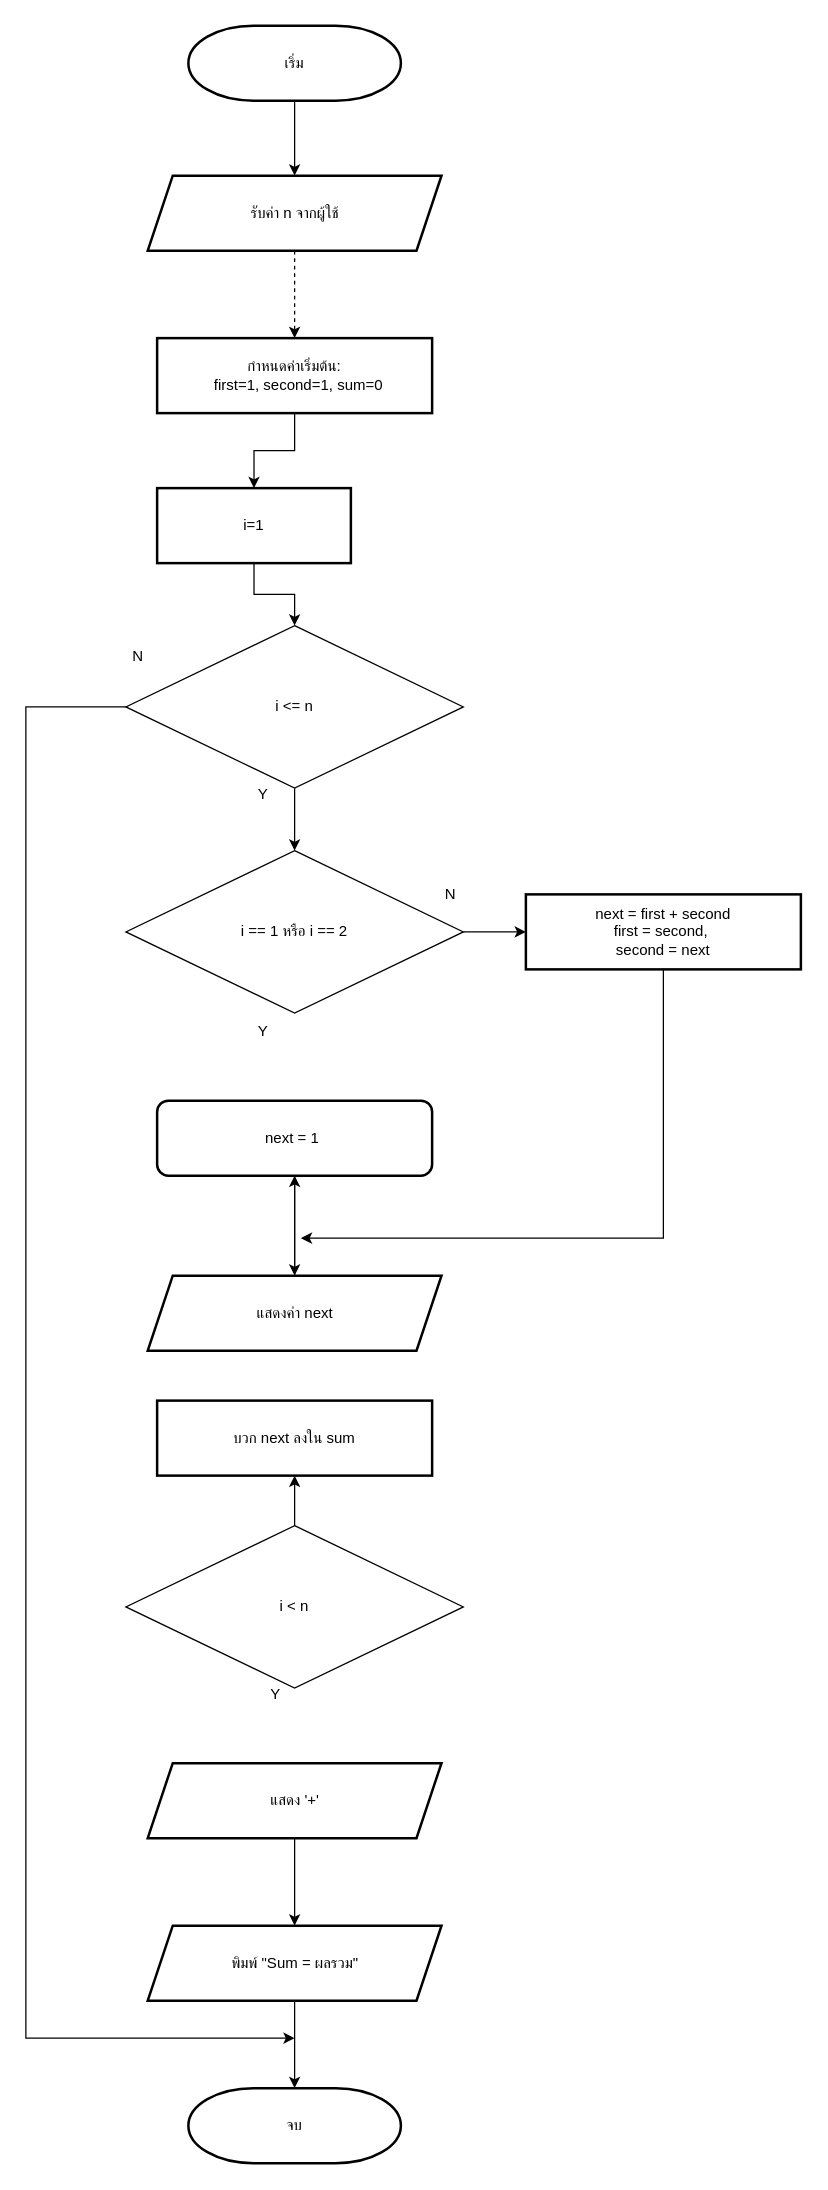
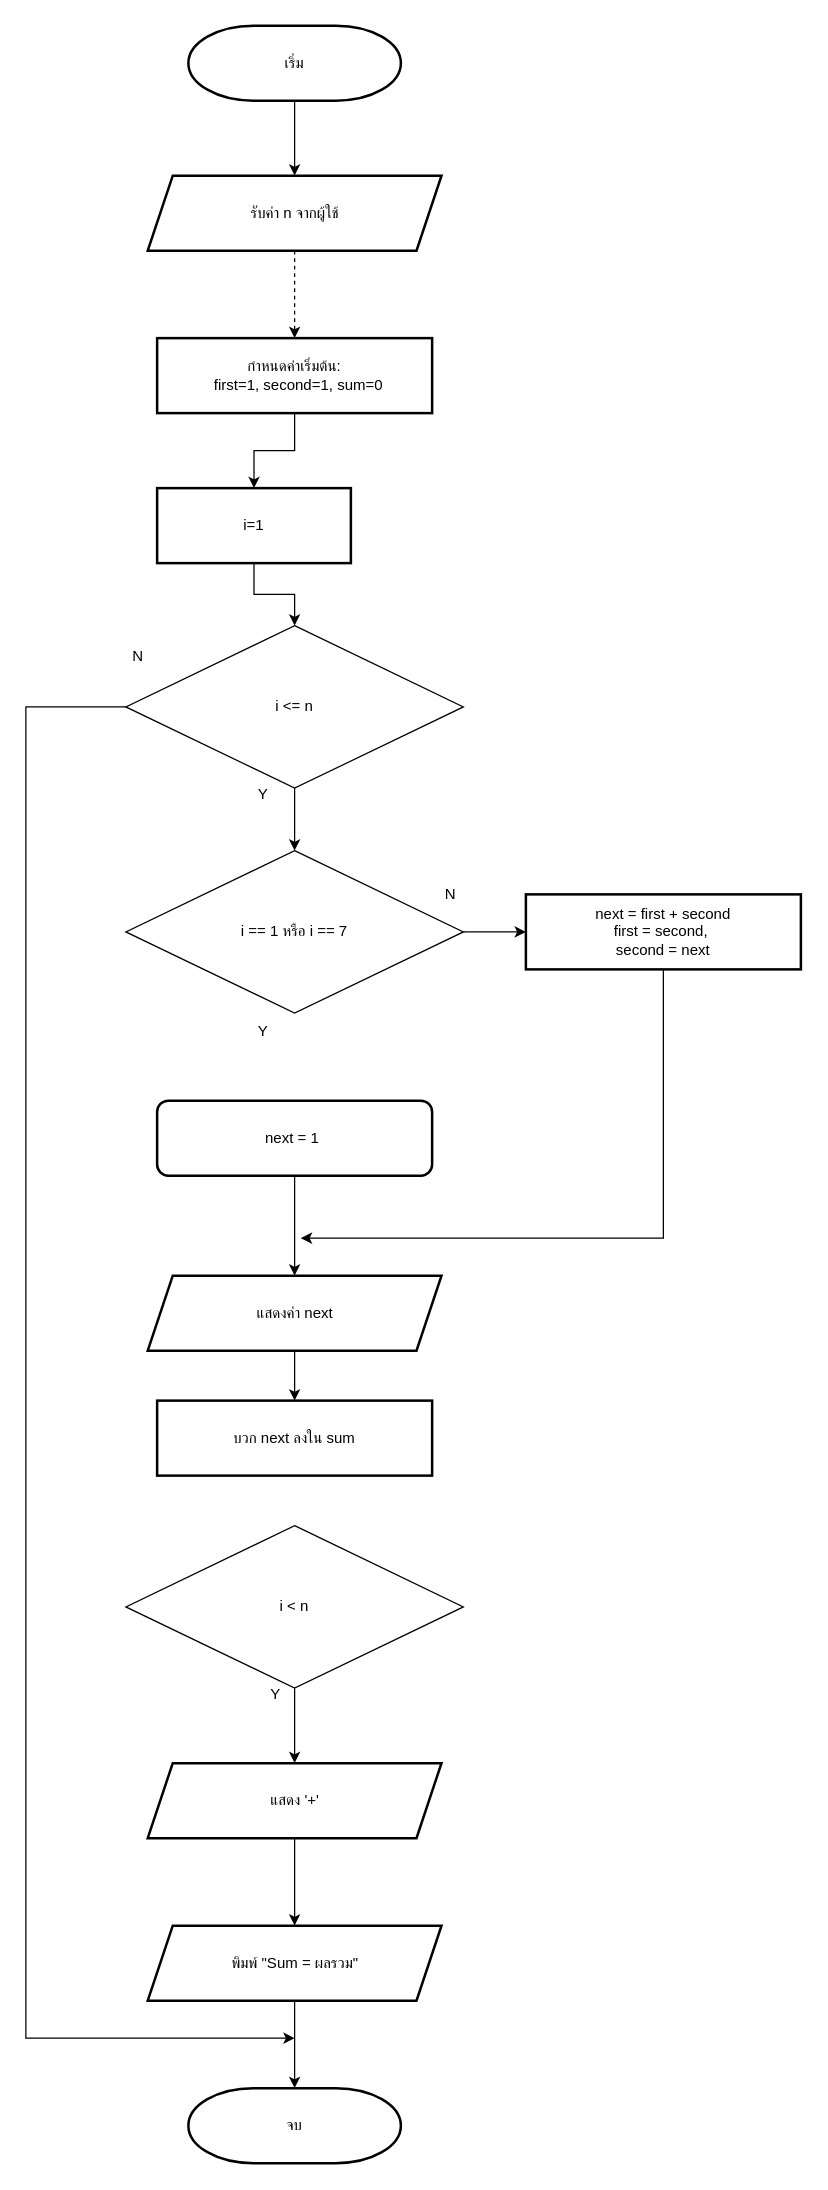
  <mxCell id="0" />
  <mxCell id="1" parent="0" />
  <mxCell id="2" value="" style="edgeStyle=orthogonalEdgeStyle;rounded=0;orthogonalLoop=1;jettySize=auto;html=1;" edge="1" parent="1" source="3" target="5"><mxGeometry relative="1" as="geometry" /></mxCell>
  <mxCell id="3" value="เริ่ม" style="strokeWidth=2;html=1;shape=mxgraph.flowchart.terminator;whiteSpace=wrap;" parent="1" vertex="1"><mxGeometry x="150" y="20" width="170" height="60" as="geometry" /></mxCell>
  <mxCell id="4" value="" style="edgeStyle=orthogonalEdgeStyle;rounded=0;orthogonalLoop=1;jettySize=auto;html=1;dashed=1;" edge="1" parent="1" source="5" target="7"><mxGeometry relative="1" as="geometry" /></mxCell>
  <mxCell id="5" value="&lt;div&gt;รับค่า n จากผู้ใช้&lt;br&gt;&lt;/div&gt;" style="shape=parallelogram;perimeter=parallelogramPerimeter;whiteSpace=wrap;html=1;fixedSize=1;strokeWidth=2;" vertex="1" parent="1"><mxGeometry x="117.5" y="140" width="235" height="60" as="geometry" /></mxCell>
  <mxCell id="6" value="" style="edgeStyle=orthogonalEdgeStyle;rounded=0;orthogonalLoop=1;jettySize=auto;html=1;" edge="1" parent="1" source="7" target="9"><mxGeometry relative="1" as="geometry" /></mxCell>
  <mxCell id="7" value="&lt;div&gt;กำหนดค่าเริ่มต้น:&lt;/div&gt;&lt;div&gt;&amp;nbsp; first=1, second=1, sum=0&lt;/div&gt;" style="whiteSpace=wrap;html=1;strokeWidth=2;" vertex="1" parent="1"><mxGeometry x="125" y="270" width="220" height="60" as="geometry" /></mxCell>
  <mxCell id="8" value="" style="edgeStyle=orthogonalEdgeStyle;rounded=0;orthogonalLoop=1;jettySize=auto;html=1;" edge="1" parent="1" source="9" target="12"><mxGeometry relative="1" as="geometry" /></mxCell>
  <mxCell id="9" value="i=1" style="whiteSpace=wrap;html=1;strokeWidth=2;" vertex="1" parent="1"><mxGeometry x="125" y="390" width="155" height="60" as="geometry" /></mxCell>
  <mxCell id="10" value="" style="edgeStyle=orthogonalEdgeStyle;rounded=0;orthogonalLoop=1;jettySize=auto;html=1;" edge="1" parent="1" source="12" target="14"><mxGeometry relative="1" as="geometry" /></mxCell>
  <mxCell id="11" style="edgeStyle=orthogonalEdgeStyle;rounded=0;orthogonalLoop=1;jettySize=auto;html=1;exitX=0;exitY=0.5;exitDx=0;exitDy=0;" edge="1" parent="1" source="12"><mxGeometry relative="1" as="geometry"><mxPoint x="235" y="1630" as="targetPoint" /><Array as="points"><mxPoint x="20" y="565" /><mxPoint x="20" y="1630" /></Array></mxGeometry></mxCell>
  <mxCell id="12" value="i &amp;lt;= n" style="rhombus;whiteSpace=wrap;html=1;" vertex="1" parent="1"><mxGeometry x="100" y="500" width="270" height="130" as="geometry" /></mxCell>
  <mxCell id="13" value="" style="edgeStyle=orthogonalEdgeStyle;rounded=0;orthogonalLoop=1;jettySize=auto;html=1;" edge="1" parent="1" source="14" target="21"><mxGeometry relative="1" as="geometry" /></mxCell>
- <mxCell id="14" value="i == 1 หรือ i == 2" style="rhombus;whiteSpace=wrap;html=1;" vertex="1" parent="1"><mxGeometry x="100" y="680" width="270" height="130" as="geometry" /></mxCell>
+ <mxCell id="14" value="i == 1 หรือ i == 7" style="rhombus;whiteSpace=wrap;html=1;" vertex="1" parent="1"><mxGeometry x="100" y="680" width="270" height="130" as="geometry" /></mxCell>
  <mxCell id="15" value="Y" style="text;html=1;align=center;verticalAlign=middle;whiteSpace=wrap;rounded=0;" vertex="1" parent="1"><mxGeometry x="180" y="620" width="60" height="30" as="geometry" /></mxCell>
  <mxCell id="16" value="Y" style="text;html=1;align=center;verticalAlign=middle;whiteSpace=wrap;rounded=0;" vertex="1" parent="1"><mxGeometry x="180" y="810" width="60" height="30" as="geometry" /></mxCell>
  <mxCell id="17" value="" style="edgeStyle=orthogonalEdgeStyle;rounded=0;orthogonalLoop=1;jettySize=auto;html=1;" edge="1" parent="1" source="18"><mxGeometry relative="1" as="geometry"><mxPoint x="235" y="1020" as="targetPoint" /></mxGeometry></mxCell>
  <mxCell id="18" value="next = 1&amp;nbsp;" style="whiteSpace=wrap;html=1;strokeWidth=2;rounded=1;" vertex="1" parent="1"><mxGeometry x="125" y="880" width="220" height="60" as="geometry" /></mxCell>
  <mxCell id="19" value="N" style="text;html=1;align=center;verticalAlign=middle;whiteSpace=wrap;rounded=0;" vertex="1" parent="1"><mxGeometry x="330" y="700" width="60" height="30" as="geometry" /></mxCell>
  <mxCell id="20" style="edgeStyle=orthogonalEdgeStyle;rounded=0;orthogonalLoop=1;jettySize=auto;html=1;exitX=0.5;exitY=1;exitDx=0;exitDy=0;" edge="1" parent="1" source="21"><mxGeometry relative="1" as="geometry"><mxPoint x="240" y="990" as="targetPoint" /><Array as="points"><mxPoint x="530" y="990" /></Array></mxGeometry></mxCell>
  <mxCell id="21" value="&lt;div&gt;next = first + second&lt;/div&gt;&lt;div&gt;first = second,&amp;nbsp;&lt;/div&gt;&lt;div&gt;second = next&lt;/div&gt;" style="whiteSpace=wrap;html=1;strokeWidth=2;" vertex="1" parent="1"><mxGeometry x="420" y="715" width="220" height="60" as="geometry" /></mxCell>
- <mxCell id="22" value="" style="edgeStyle=orthogonalEdgeStyle;rounded=0;orthogonalLoop=1;jettySize=auto;html=1;" edge="1" parent="1" source="23" target="18"><mxGeometry relative="1" as="geometry" /></mxCell>
+ <mxCell id="22" value="" style="edgeStyle=orthogonalEdgeStyle;rounded=0;orthogonalLoop=1;jettySize=auto;html=1;" edge="1" parent="1" source="23" target="24"><mxGeometry relative="1" as="geometry" /></mxCell>
  <mxCell id="23" value="&lt;div&gt;แสดงค่า next&lt;br&gt;&lt;/div&gt;" style="shape=parallelogram;perimeter=parallelogramPerimeter;whiteSpace=wrap;html=1;fixedSize=1;strokeWidth=2;" vertex="1" parent="1"><mxGeometry x="117.5" y="1020" width="235" height="60" as="geometry" /></mxCell>
  <mxCell id="24" value="บวก next ลงใน sum" style="whiteSpace=wrap;html=1;strokeWidth=2;" vertex="1" parent="1"><mxGeometry x="125" y="1120" width="220" height="60" as="geometry" /></mxCell>
- <mxCell id="25" value="" style="edgeStyle=orthogonalEdgeStyle;rounded=0;orthogonalLoop=1;jettySize=auto;html=1;" edge="1" parent="1" source="26" target="24"><mxGeometry relative="1" as="geometry" /></mxCell>
+ <mxCell id="25" value="" style="edgeStyle=orthogonalEdgeStyle;rounded=0;orthogonalLoop=1;jettySize=auto;html=1;" edge="1" parent="1" source="26" target="28"><mxGeometry relative="1" as="geometry" /></mxCell>
  <mxCell id="26" value="i &amp;lt; n" style="rhombus;whiteSpace=wrap;html=1;" vertex="1" parent="1"><mxGeometry x="100" y="1220" width="270" height="130" as="geometry" /></mxCell>
  <mxCell id="27" value="" style="edgeStyle=orthogonalEdgeStyle;rounded=0;orthogonalLoop=1;jettySize=auto;html=1;" edge="1" parent="1" source="28" target="31"><mxGeometry relative="1" as="geometry" /></mxCell>
  <mxCell id="28" value="แสดง '+'" style="shape=parallelogram;perimeter=parallelogramPerimeter;whiteSpace=wrap;html=1;fixedSize=1;strokeWidth=2;" vertex="1" parent="1"><mxGeometry x="117.5" y="1410" width="235" height="60" as="geometry" /></mxCell>
  <mxCell id="29" value="Y" style="text;html=1;align=center;verticalAlign=middle;whiteSpace=wrap;rounded=0;" vertex="1" parent="1"><mxGeometry x="190" y="1340" width="60" height="30" as="geometry" /></mxCell>
  <mxCell id="30" value="" style="edgeStyle=orthogonalEdgeStyle;rounded=0;orthogonalLoop=1;jettySize=auto;html=1;" edge="1" parent="1" source="31" target="32"><mxGeometry relative="1" as="geometry" /></mxCell>
  <mxCell id="31" value="&lt;div&gt;พิมพ์ &quot;Sum = ผลรวม&quot;&lt;br&gt;&lt;/div&gt;" style="shape=parallelogram;perimeter=parallelogramPerimeter;whiteSpace=wrap;html=1;fixedSize=1;strokeWidth=2;" vertex="1" parent="1"><mxGeometry x="117.5" y="1540" width="235" height="60" as="geometry" /></mxCell>
  <mxCell id="32" value="จบ" style="strokeWidth=2;html=1;shape=mxgraph.flowchart.terminator;whiteSpace=wrap;" vertex="1" parent="1"><mxGeometry x="150" y="1670" width="170" height="60" as="geometry" /></mxCell>
  <mxCell id="33" value="N" style="text;html=1;align=center;verticalAlign=middle;whiteSpace=wrap;rounded=0;" vertex="1" parent="1"><mxGeometry x="80" y="510" width="60" height="30" as="geometry" /></mxCell>
